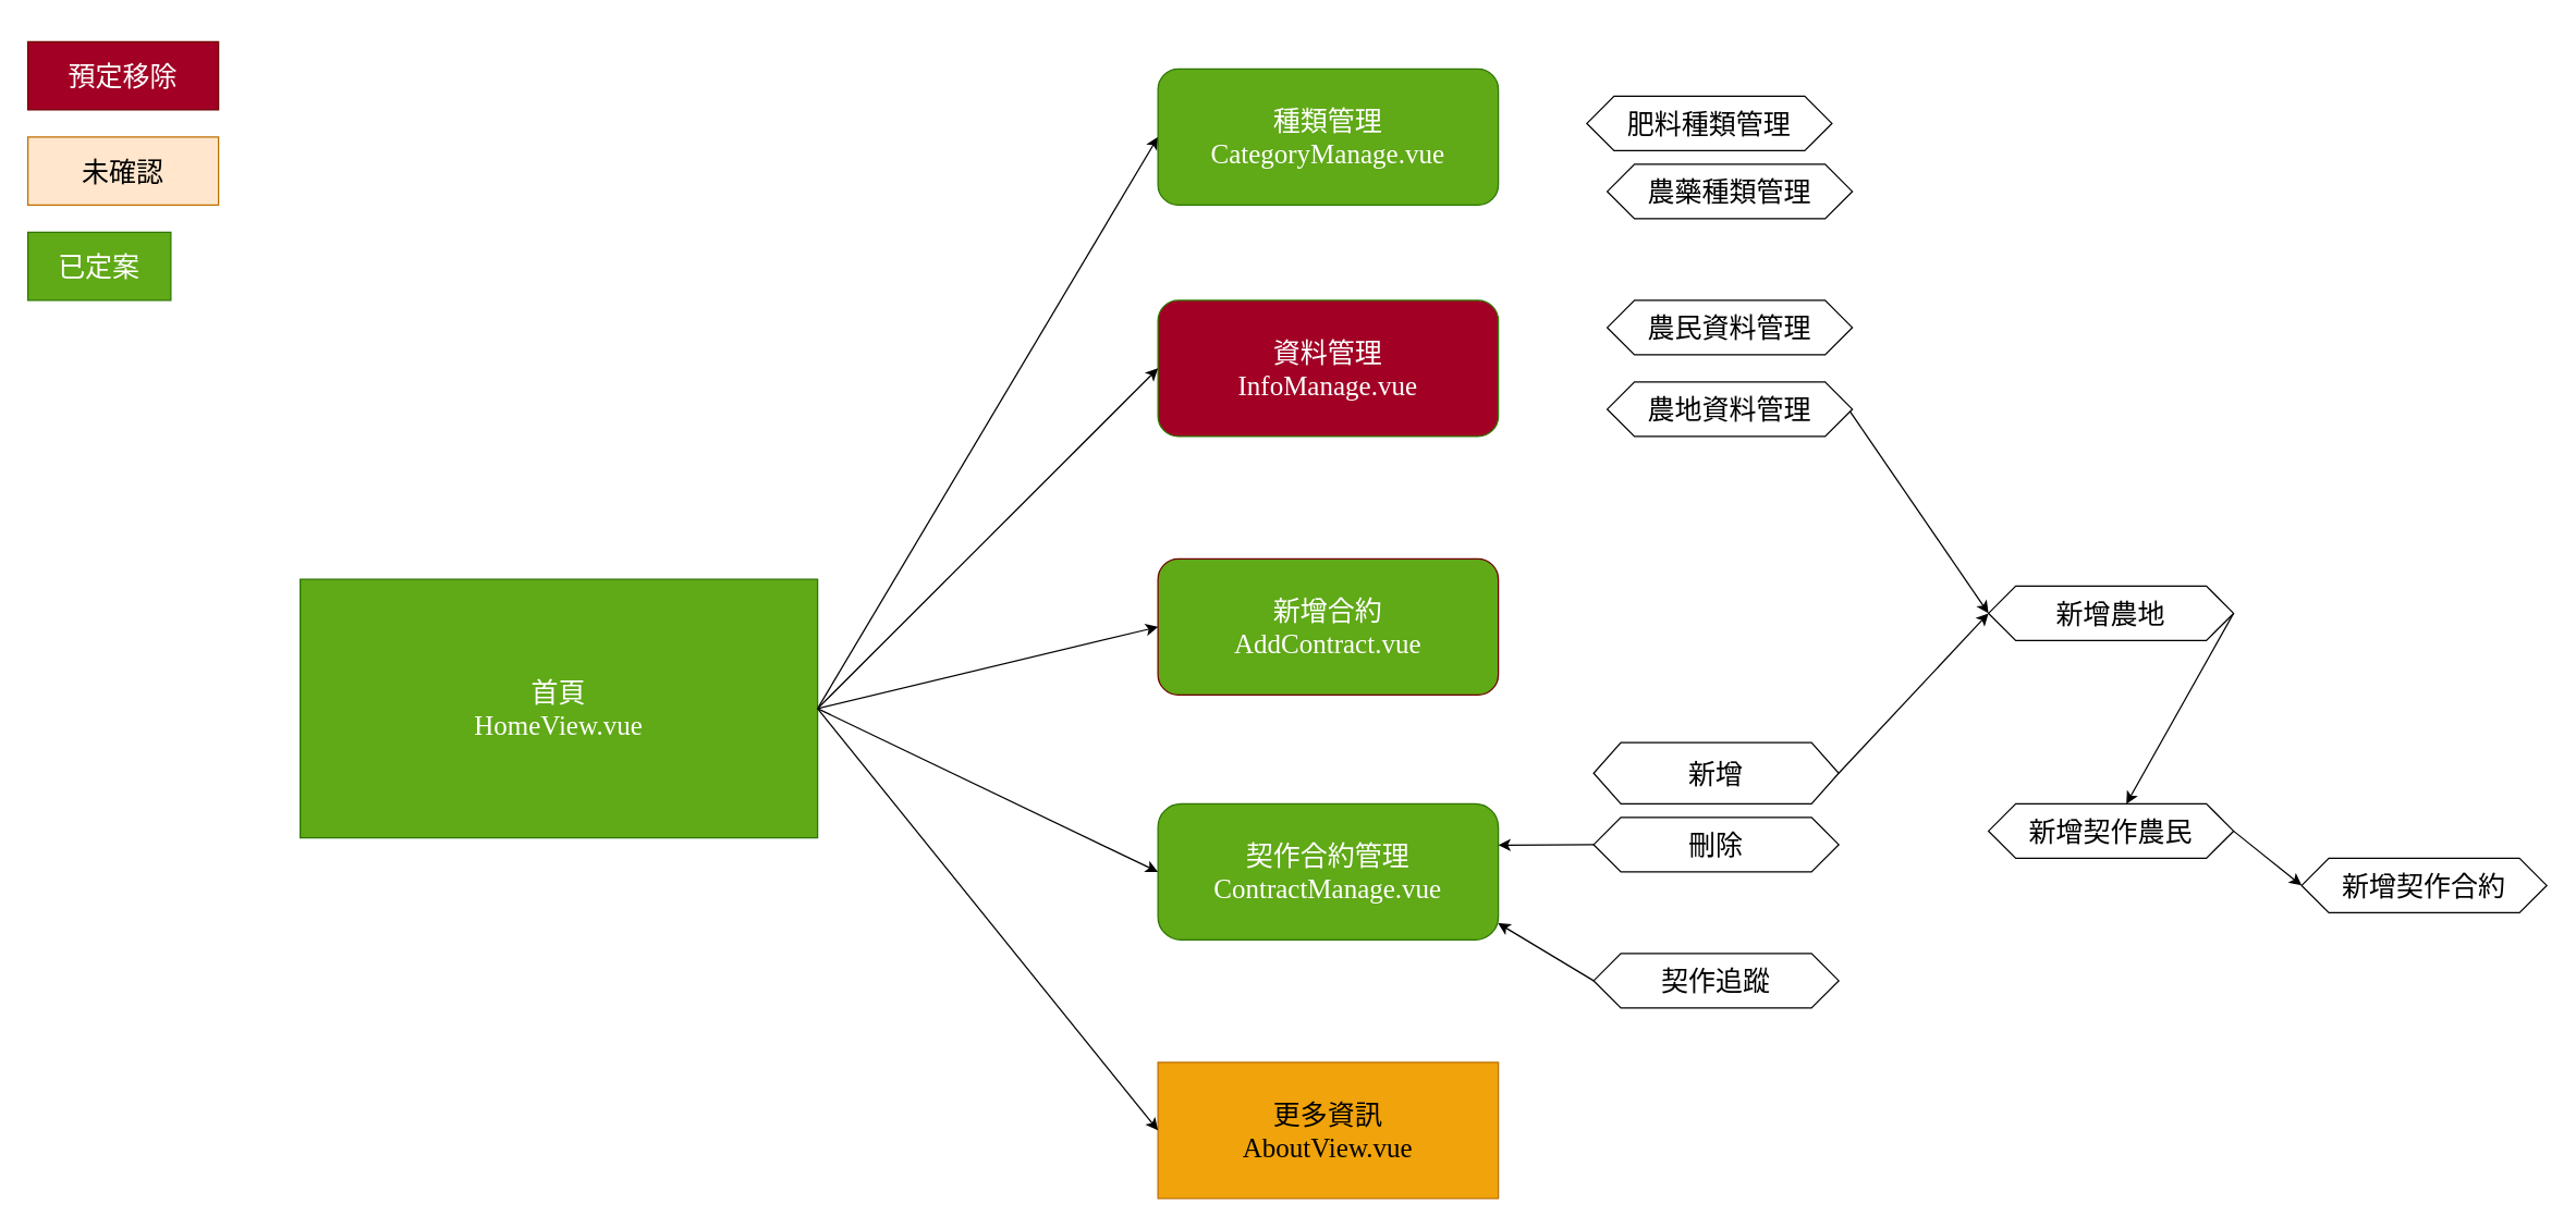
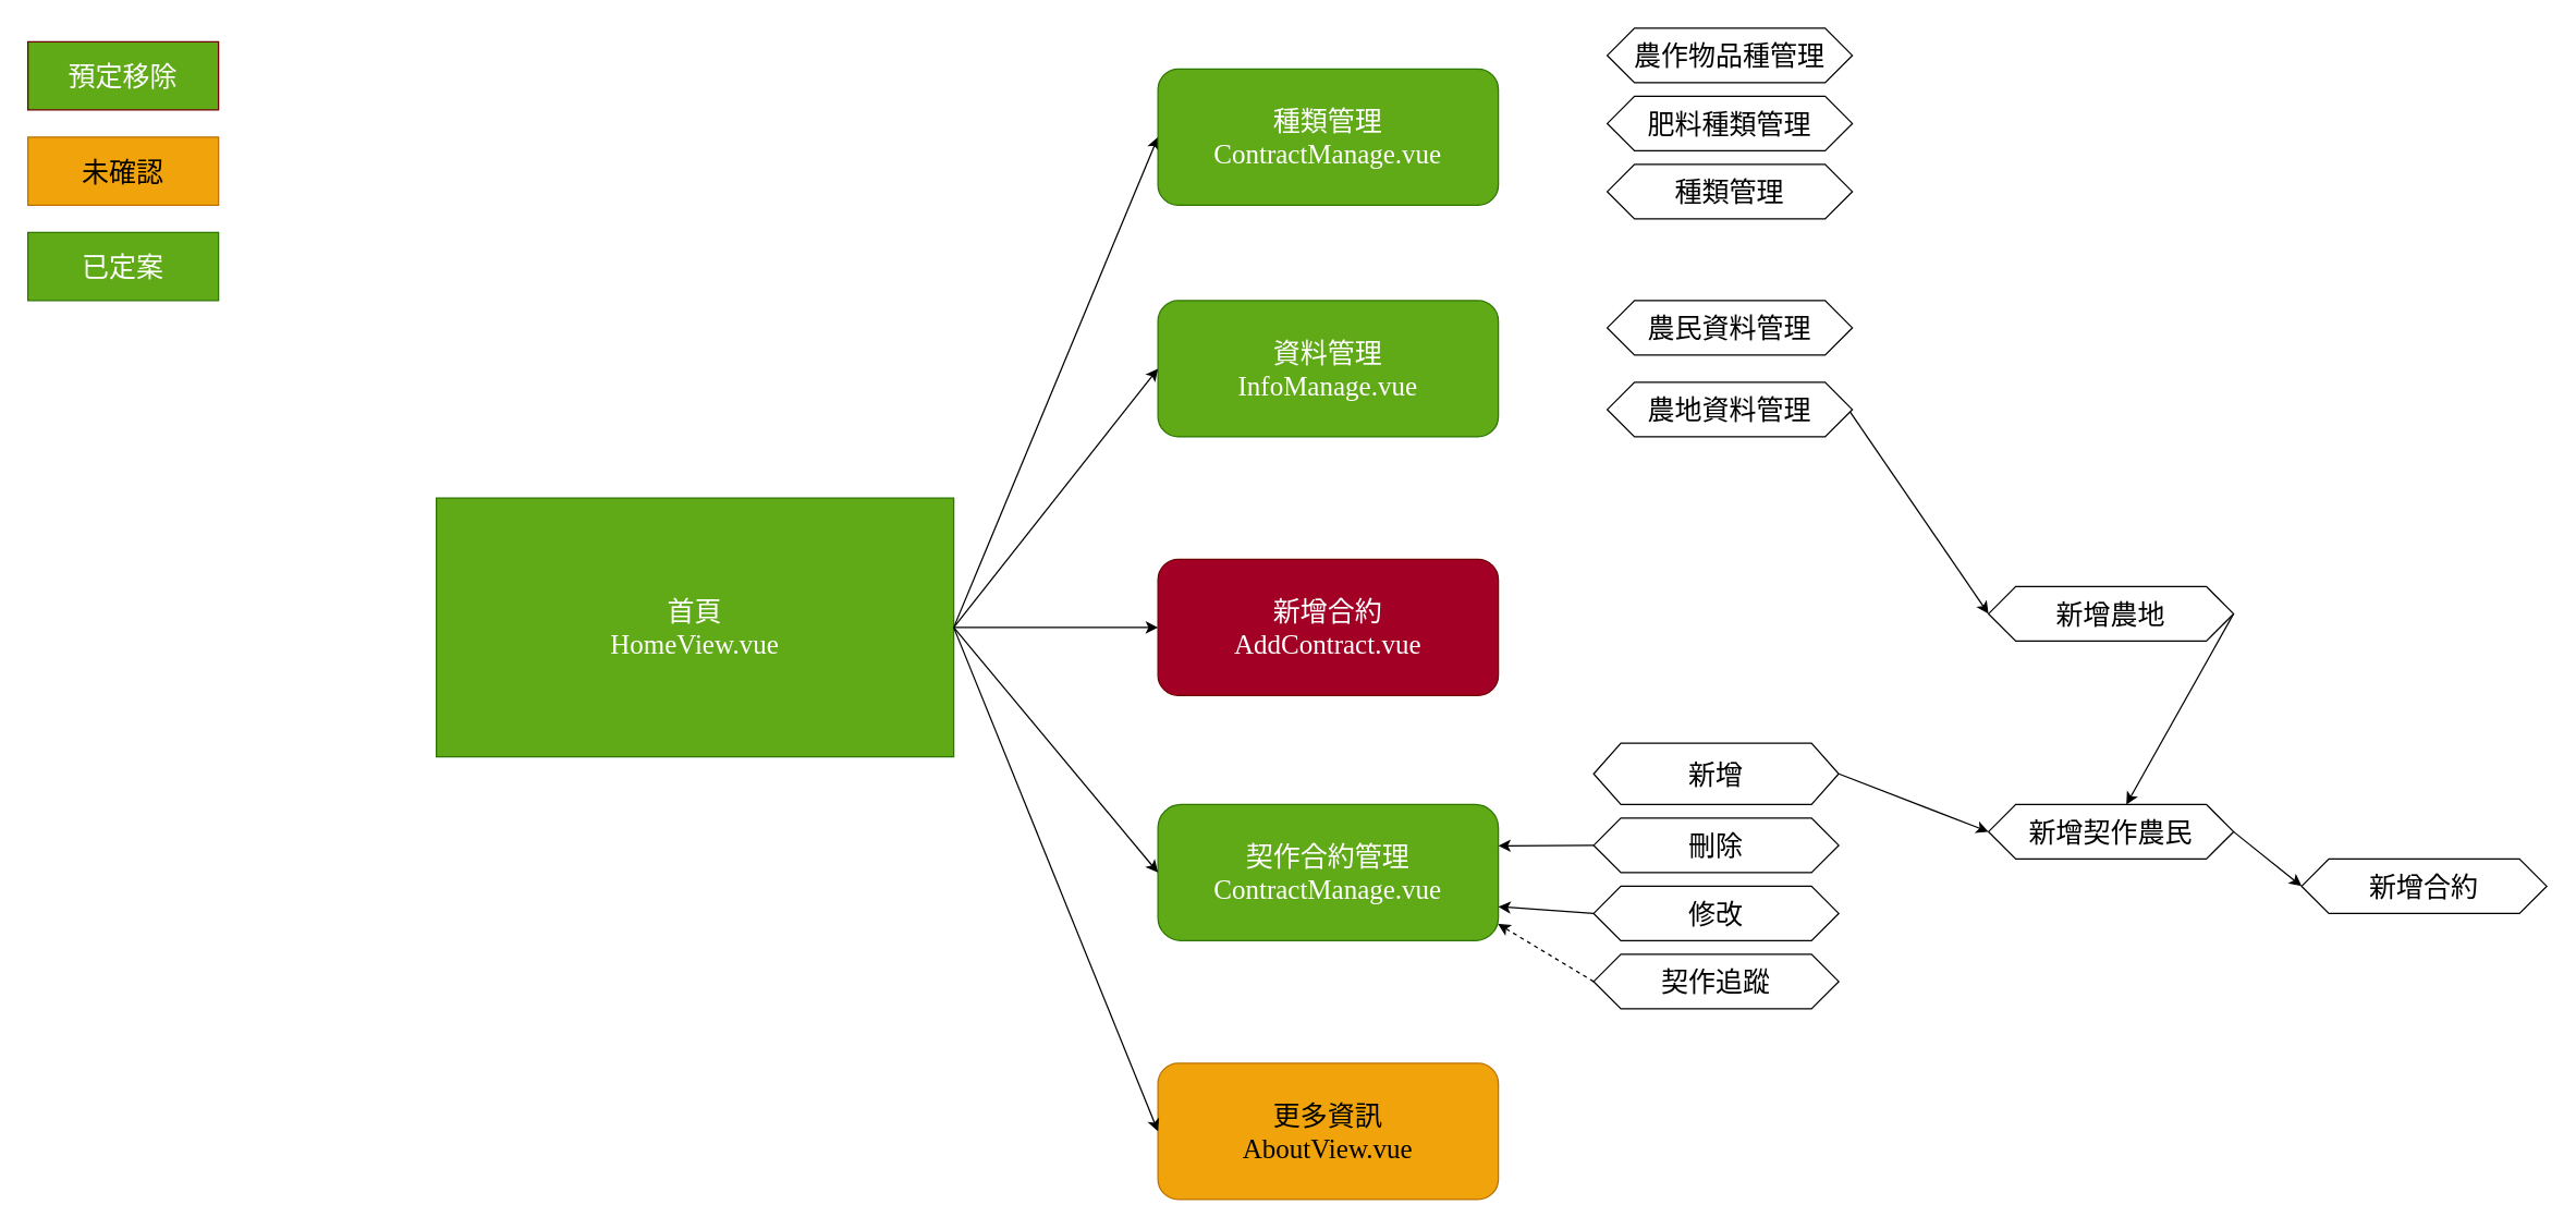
  <mxCell id="0" />
  <mxCell id="1" parent="0" />
  <mxCell id="2" style="edgeStyle=none;html=1;exitX=1;exitY=0.5;exitDx=0;exitDy=0;entryX=0;entryY=0.5;entryDx=0;entryDy=0;fontFamily=Georgia;fontSize=20;" parent="1" source="3" target="4" edge="1"><mxGeometry relative="1" as="geometry" /></mxCell>
- <mxCell id="3" value="首頁&lt;br&gt;HomeView.vue" style="rounded=0;whiteSpace=wrap;html=1;fontFamily=Georgia;fontSize=20;fillColor=#60a917;fontColor=#ffffff;strokeColor=#2D7600;" parent="1" vertex="1"><mxGeometry x="220" y="425" width="380" height="190" as="geometry" /></mxCell>
- <mxCell id="4" value="種類管理&lt;br&gt;CategoryManage.vue" style="rounded=1;whiteSpace=wrap;html=1;fontFamily=Georgia;fontSize=20;fillColor=#60a917;fontColor=#ffffff;strokeColor=#2D7600;" parent="1" vertex="1"><mxGeometry x="850" y="50" width="250" height="100" as="geometry" /></mxCell>
+ <mxCell id="3" value="首頁&lt;br&gt;HomeView.vue" style="rounded=0;whiteSpace=wrap;html=1;fontFamily=Georgia;fontSize=20;fillColor=#60a917;fontColor=#ffffff;strokeColor=#2D7600;" parent="1" vertex="1"><mxGeometry x="320" y="365" width="380" height="190" as="geometry" /></mxCell>
+ <mxCell id="4" value="種類管理&lt;br&gt;ContractManage.vue" style="rounded=1;whiteSpace=wrap;html=1;fontFamily=Georgia;fontSize=20;fillColor=#60a917;fontColor=#ffffff;strokeColor=#2D7600;" parent="1" vertex="1"><mxGeometry x="850" y="50" width="250" height="100" as="geometry" /></mxCell>
  <mxCell id="5" style="edgeStyle=none;html=1;exitX=1;exitY=0.25;exitDx=0;exitDy=0;entryX=0;entryY=0.5;entryDx=0;entryDy=0;" parent="1" source="13" target="21" edge="1"><mxGeometry relative="1" as="geometry" /></mxCell>
- <mxCell id="7" value="新增合約&lt;br&gt;AddContract.vue&lt;br&gt;" style="rounded=1;whiteSpace=wrap;html=1;fontFamily=Georgia;fontSize=20;fillColor=#60a917;fontColor=#ffffff;strokeColor=#6F0000;" parent="1" vertex="1"><mxGeometry x="850" y="410" width="250" height="100" as="geometry" /></mxCell>
+ <mxCell id="6" style="edgeStyle=none;html=1;exitX=1;exitY=0.5;exitDx=0;exitDy=0;entryX=0;entryY=0.5;entryDx=0;entryDy=0;" parent="1" source="28" target="24" edge="1"><mxGeometry relative="1" as="geometry" /></mxCell>
+ <mxCell id="7" value="新增合約&lt;br&gt;AddContract.vue&lt;br&gt;" style="rounded=1;whiteSpace=wrap;html=1;fontFamily=Georgia;fontSize=20;fillColor=#a20025;fontColor=#ffffff;strokeColor=#6F0000;" parent="1" vertex="1"><mxGeometry x="850" y="410" width="250" height="100" as="geometry" /></mxCell>
  <mxCell id="8" value="契作合約管理&lt;br&gt;ContractManage.vue" style="rounded=1;whiteSpace=wrap;html=1;fontFamily=Georgia;fontSize=20;arcSize=17;fillColor=#60a917;fontColor=#ffffff;strokeColor=#2D7600;" parent="1" vertex="1"><mxGeometry x="850" y="590" width="250" height="100" as="geometry" /></mxCell>
- <mxCell id="10" value="肥料種類管理" style="shape=hexagon;perimeter=hexagonPerimeter2;whiteSpace=wrap;html=1;fixedSize=1;fontFamily=Georgia;fontSize=20;" parent="1" vertex="1"><mxGeometry x="1165" y="70" width="180" height="40" as="geometry" /></mxCell>
- <mxCell id="11" value="農藥種類管理" style="shape=hexagon;perimeter=hexagonPerimeter2;whiteSpace=wrap;html=1;fixedSize=1;fontFamily=Georgia;fontSize=20;" parent="1" vertex="1"><mxGeometry x="1180" y="120" width="180" height="40" as="geometry" /></mxCell>
+ <mxCell id="9" value="農作物品種管理" style="shape=hexagon;perimeter=hexagonPerimeter2;whiteSpace=wrap;html=1;fixedSize=1;fontFamily=Georgia;fontSize=20;" parent="1" vertex="1"><mxGeometry x="1180" y="20" width="180" height="40" as="geometry" /></mxCell>
+ <mxCell id="10" value="肥料種類管理" style="shape=hexagon;perimeter=hexagonPerimeter2;whiteSpace=wrap;html=1;fixedSize=1;fontFamily=Georgia;fontSize=20;" parent="1" vertex="1"><mxGeometry x="1180" y="70" width="180" height="40" as="geometry" /></mxCell>
+ <mxCell id="11" value="種類管理" style="shape=hexagon;perimeter=hexagonPerimeter2;whiteSpace=wrap;html=1;fixedSize=1;fontFamily=Georgia;fontSize=20;" parent="1" vertex="1"><mxGeometry x="1180" y="120" width="180" height="40" as="geometry" /></mxCell>
  <mxCell id="12" value="農民資料管理" style="shape=hexagon;perimeter=hexagonPerimeter2;whiteSpace=wrap;html=1;fixedSize=1;fontFamily=Georgia;fontSize=20;" parent="1" vertex="1"><mxGeometry x="1180" y="220" width="180" height="40" as="geometry" /></mxCell>
  <mxCell id="13" value="農地資料管理" style="shape=hexagon;perimeter=hexagonPerimeter2;whiteSpace=wrap;html=1;fixedSize=1;fontFamily=Georgia;fontSize=20;" parent="1" vertex="1"><mxGeometry x="1180" y="280" width="180" height="40" as="geometry" /></mxCell>
- <mxCell id="14" value="更多資訊&lt;br&gt;AboutView.vue" style="whiteSpace=wrap;html=1;fontFamily=Georgia;fontSize=20;fillColor=#f0a30a;fontColor=#000000;strokeColor=#BD7000;rounded=0;" parent="1" vertex="1"><mxGeometry x="850" y="780" width="250" height="100" as="geometry" /></mxCell>
- <mxCell id="15" value="資料管理&lt;br&gt;InfoManage.vue" style="rounded=1;whiteSpace=wrap;html=1;fontFamily=Georgia;fontSize=20;fillColor=#a20025;fontColor=#ffffff;strokeColor=#2D7600;" parent="1" vertex="1"><mxGeometry x="850" y="220" width="250" height="100" as="geometry" /></mxCell>
+ <mxCell id="14" value="更多資訊&lt;br&gt;AboutView.vue" style="rounded=1;whiteSpace=wrap;html=1;fontFamily=Georgia;fontSize=20;fillColor=#f0a30a;fontColor=#000000;strokeColor=#BD7000;" parent="1" vertex="1"><mxGeometry x="850" y="780" width="250" height="100" as="geometry" /></mxCell>
+ <mxCell id="15" value="資料管理&lt;br&gt;InfoManage.vue" style="rounded=1;whiteSpace=wrap;html=1;fontFamily=Georgia;fontSize=20;fillColor=#60a917;fontColor=#ffffff;strokeColor=#2D7600;" parent="1" vertex="1"><mxGeometry x="850" y="220" width="250" height="100" as="geometry" /></mxCell>
  <mxCell id="16" style="edgeStyle=none;html=1;exitX=1;exitY=0.5;exitDx=0;exitDy=0;entryX=0;entryY=0.5;entryDx=0;entryDy=0;fontFamily=Georgia;fontSize=20;" parent="1" source="3" target="15" edge="1"><mxGeometry relative="1" as="geometry"><mxPoint x="710" y="475" as="sourcePoint" /><mxPoint x="860" y="110" as="targetPoint" /></mxGeometry></mxCell>
  <mxCell id="17" style="edgeStyle=none;html=1;exitX=1;exitY=0.5;exitDx=0;exitDy=0;entryX=0;entryY=0.5;entryDx=0;entryDy=0;fontFamily=Georgia;fontSize=20;" parent="1" source="3" target="7" edge="1"><mxGeometry relative="1" as="geometry"><mxPoint x="720" y="485" as="sourcePoint" /><mxPoint x="870" y="120" as="targetPoint" /></mxGeometry></mxCell>
  <mxCell id="18" style="edgeStyle=none;html=1;exitX=1;exitY=0.5;exitDx=0;exitDy=0;entryX=0;entryY=0.5;entryDx=0;entryDy=0;fontFamily=Georgia;fontSize=20;" parent="1" source="3" target="8" edge="1"><mxGeometry relative="1" as="geometry"><mxPoint x="730" y="495" as="sourcePoint" /><mxPoint x="880" y="130" as="targetPoint" /></mxGeometry></mxCell>
  <mxCell id="19" style="edgeStyle=none;html=1;entryX=0;entryY=0.5;entryDx=0;entryDy=0;fontFamily=Georgia;fontSize=20;exitX=1;exitY=0.5;exitDx=0;exitDy=0;" parent="1" source="3" target="14" edge="1"><mxGeometry relative="1" as="geometry"><mxPoint x="690" y="480" as="sourcePoint" /><mxPoint x="890" y="140" as="targetPoint" /></mxGeometry></mxCell>
  <mxCell id="20" style="edgeStyle=none;html=1;exitX=1;exitY=0.5;exitDx=0;exitDy=0;" parent="1" source="21" target="24" edge="1"><mxGeometry relative="1" as="geometry" /></mxCell>
  <mxCell id="21" value="新增農地" style="shape=hexagon;perimeter=hexagonPerimeter2;whiteSpace=wrap;html=1;fixedSize=1;fontFamily=Georgia;fontSize=20;" parent="1" vertex="1"><mxGeometry x="1460" y="430" width="180" height="40" as="geometry" /></mxCell>
- <mxCell id="22" value="新增契作合約" style="shape=hexagon;perimeter=hexagonPerimeter2;whiteSpace=wrap;html=1;fixedSize=1;fontFamily=Georgia;fontSize=20;" parent="1" vertex="1"><mxGeometry x="1690" y="630" width="180" height="40" as="geometry" /></mxCell>
+ <mxCell id="22" value="新增合約" style="shape=hexagon;perimeter=hexagonPerimeter2;whiteSpace=wrap;html=1;fixedSize=1;fontFamily=Georgia;fontSize=20;" parent="1" vertex="1"><mxGeometry x="1690" y="630" width="180" height="40" as="geometry" /></mxCell>
  <mxCell id="23" style="edgeStyle=none;html=1;exitX=1;exitY=0.5;exitDx=0;exitDy=0;entryX=0;entryY=0.5;entryDx=0;entryDy=0;" parent="1" source="24" target="22" edge="1"><mxGeometry relative="1" as="geometry" /></mxCell>
  <mxCell id="24" value="新增契作農民" style="shape=hexagon;perimeter=hexagonPerimeter2;whiteSpace=wrap;html=1;fixedSize=1;fontFamily=Georgia;fontSize=20;" parent="1" vertex="1"><mxGeometry x="1460" y="590" width="180" height="40" as="geometry" /></mxCell>
  <mxCell id="25" style="edgeStyle=none;html=1;exitX=0;exitY=0.5;exitDx=0;exitDy=0;" parent="1" source="26" edge="1"><mxGeometry relative="1" as="geometry"><mxPoint x="1100" y="620.333" as="targetPoint" /></mxGeometry></mxCell>
  <mxCell id="26" value="刪除" style="shape=hexagon;perimeter=hexagonPerimeter2;whiteSpace=wrap;html=1;fixedSize=1;fontFamily=Georgia;fontSize=20;" parent="1" vertex="1"><mxGeometry x="1170" y="600" width="180" height="40" as="geometry" /></mxCell>
- <mxCell id="27" style="edgeStyle=none;html=1;exitX=1;exitY=0.5;exitDx=0;exitDy=0;entryX=0;entryY=0.5;entryDx=0;entryDy=0;" parent="1" source="28" target="21" edge="1"><mxGeometry relative="1" as="geometry"><mxPoint x="1440" y="380" as="targetPoint" /></mxGeometry></mxCell>
  <mxCell id="28" value="新增" style="shape=hexagon;perimeter=hexagonPerimeter2;whiteSpace=wrap;html=1;fixedSize=1;fontFamily=Georgia;fontSize=20;" parent="1" vertex="1"><mxGeometry x="1170" y="545" width="180" height="45" as="geometry" /></mxCell>
- <mxCell id="29" style="edgeStyle=none;html=1;exitX=0;exitY=0.5;exitDx=0;exitDy=0;entryX=0.999;entryY=0.877;entryDx=0;entryDy=0;entryPerimeter=0;" parent="1" source="30" target="8" edge="1"><mxGeometry relative="1" as="geometry" /></mxCell>
+ <mxCell id="29" style="edgeStyle=none;html=1;exitX=0;exitY=0.5;exitDx=0;exitDy=0;entryX=0.999;entryY=0.877;entryDx=0;entryDy=0;entryPerimeter=0;dashed=1;" parent="1" source="30" target="8" edge="1"><mxGeometry relative="1" as="geometry" /></mxCell>
  <mxCell id="30" value="契作追蹤" style="shape=hexagon;perimeter=hexagonPerimeter2;whiteSpace=wrap;html=1;fixedSize=1;fontFamily=Georgia;fontSize=20;" parent="1" vertex="1"><mxGeometry x="1170" y="700" width="180" height="40" as="geometry" /></mxCell>
- <mxCell id="33" value="預定移除" style="rounded=1;whiteSpace=wrap;html=1;fontFamily=Georgia;fontSize=20;fillColor=#a20025;fontColor=#ffffff;strokeColor=#6F0000;arcSize=0;" vertex="1" parent="1"><mxGeometry x="20" y="30" width="140" height="50" as="geometry" /></mxCell>
- <mxCell id="34" value="未確認" style="rounded=1;whiteSpace=wrap;html=1;fontFamily=Georgia;fontSize=20;fillColor=#ffe6cc;fontColor=#000000;strokeColor=#BD7000;arcSize=0;" vertex="1" parent="1"><mxGeometry x="20" y="100" width="140" height="50" as="geometry" /></mxCell>
- <mxCell id="35" value="已定案" style="rounded=1;whiteSpace=wrap;html=1;fontFamily=Georgia;fontSize=20;fillColor=#60a917;fontColor=#ffffff;strokeColor=#2D7600;arcSize=0;" vertex="1" parent="1"><mxGeometry x="20" y="170" width="105" height="50" as="geometry" /></mxCell>
+ <mxCell id="31" style="edgeStyle=none;html=1;exitX=0;exitY=0.5;exitDx=0;exitDy=0;entryX=1;entryY=0.75;entryDx=0;entryDy=0;" parent="1" source="32" target="8" edge="1"><mxGeometry relative="1" as="geometry" /></mxCell>
+ <mxCell id="32" value="修改" style="shape=hexagon;perimeter=hexagonPerimeter2;whiteSpace=wrap;html=1;fixedSize=1;fontFamily=Georgia;fontSize=20;size=20;" parent="1" vertex="1"><mxGeometry x="1170" y="650" width="180" height="40" as="geometry" /></mxCell>
+ <mxCell id="33" value="預定移除" style="rounded=1;whiteSpace=wrap;html=1;fontFamily=Georgia;fontSize=20;fillColor=#60a917;fontColor=#ffffff;strokeColor=#6F0000;arcSize=0;" vertex="1" parent="1"><mxGeometry x="20" y="30" width="140" height="50" as="geometry" /></mxCell>
+ <mxCell id="34" value="未確認" style="rounded=1;whiteSpace=wrap;html=1;fontFamily=Georgia;fontSize=20;fillColor=#f0a30a;fontColor=#000000;strokeColor=#BD7000;arcSize=0;" vertex="1" parent="1"><mxGeometry x="20" y="100" width="140" height="50" as="geometry" /></mxCell>
+ <mxCell id="35" value="已定案" style="rounded=1;whiteSpace=wrap;html=1;fontFamily=Georgia;fontSize=20;fillColor=#60a917;fontColor=#ffffff;strokeColor=#2D7600;arcSize=0;" vertex="1" parent="1"><mxGeometry x="20" y="170" width="140" height="50" as="geometry" /></mxCell>
